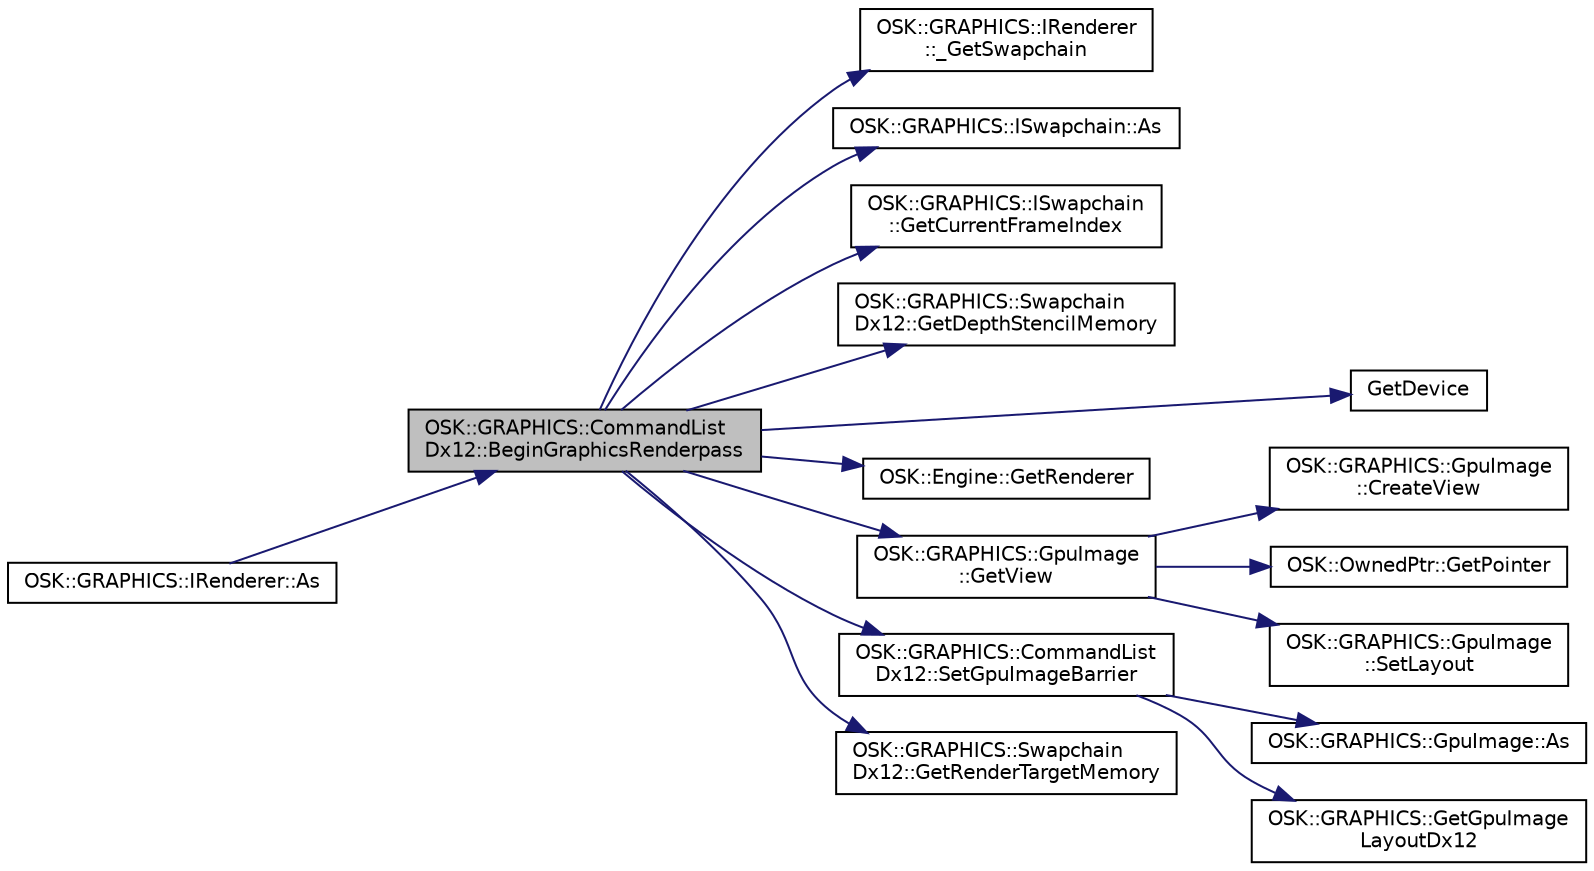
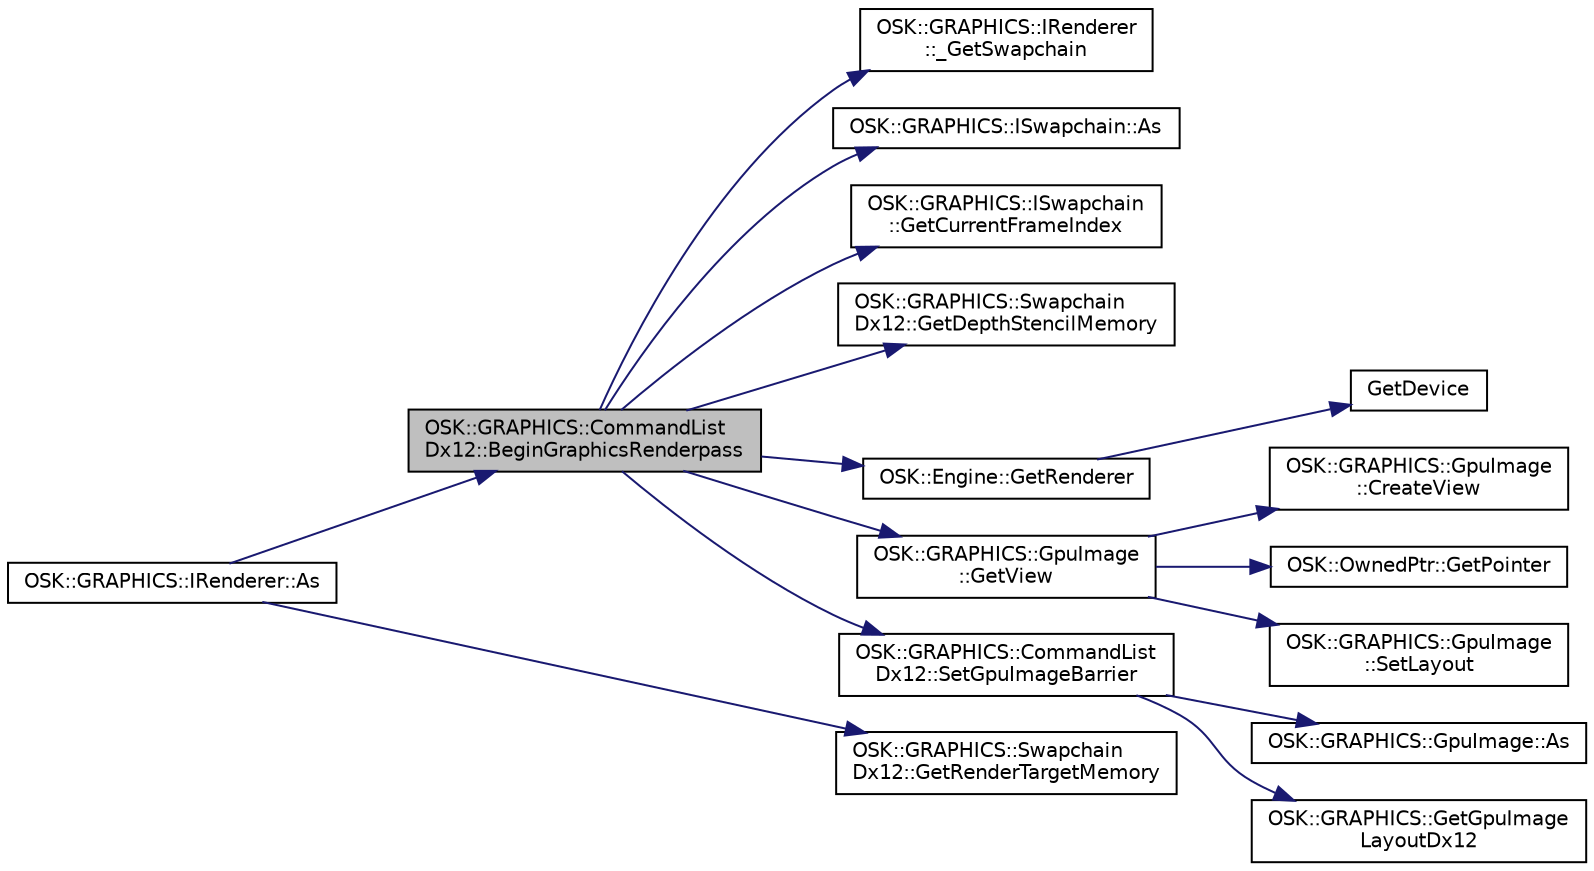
  digraph {
    rankdir=LR
    node [color=black fillcolor=white fontname=Helvetica fontsize=10 shape=record style=filled]
    edge [color=midnightblue fontname=Helvetica fontsize=10 labelfontname=Helvetica labelfontsize=10 style=solid]
    n1 [fillcolor=grey75 fontcolor=black height=0.2 label="OSK::GRAPHICS::CommandList\lDx12::BeginGraphicsRenderpass" width=0.4]
    n2 [height=0.2 label="OSK::GRAPHICS::IRenderer\l::_GetSwapchain" width=0.4]
    n3 [height=0.2 label="OSK::GRAPHICS::ISwapchain::As" width=0.4]
    n4 [height=0.2 label="OSK::GRAPHICS::ISwapchain\l::GetCurrentFrameIndex" width=0.4]
    n5 [height=0.2 label="OSK::GRAPHICS::Swapchain\lDx12::GetDepthStencilMemory" width=0.4]
    n6 [height=0.2 label=GetDevice width=0.4]
    n7 [height=0.2 label="OSK::Engine::GetRenderer" width=0.4]
    n8 [height=0.2 label="OSK::GRAPHICS::Swapchain\lDx12::GetRenderTargetMemory" width=0.4]
    n9 [height=0.2 label="OSK::GRAPHICS::GpuImage\l::GetView" width=0.4]
    n10 [height=0.2 label="OSK::GRAPHICS::CommandList\lDx12::SetGpuImageBarrier" width=0.4]
    n11 [height=0.2 label="OSK::GRAPHICS::IRenderer::As" width=0.4]
    n12 [height=0.2 label="OSK::GRAPHICS::GpuImage\l::CreateView" width=0.4]
    n13 [height=0.2 label="OSK::OwnedPtr::GetPointer" width=0.4]
    n14 [height=0.2 label="OSK::GRAPHICS::GpuImage\l::SetLayout" width=0.4]
    n15 [height=0.2 label="OSK::GRAPHICS::GpuImage::As" width=0.4]
    n16 [height=0.2 label="OSK::GRAPHICS::GetGpuImage\lLayoutDx12" width=0.4]
    n1 -> n2
    n1 -> n3
    n1 -> n4
    n1 -> n5
-   n1 -> n6
+   n7 -> n6
    n1 -> n7
-   n1 -> n8
+   n11 -> n8
    n1 -> n9
    n1 -> n10
    n9 -> n12
    n9 -> n13
    n9 -> n14
    n10 -> n15
    n10 -> n16
    n11 -> n1
  }
